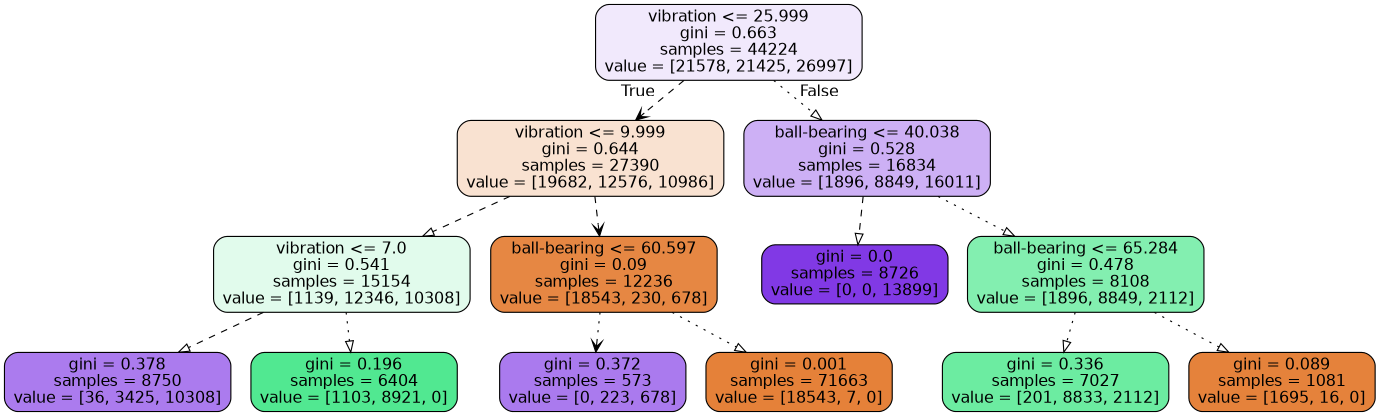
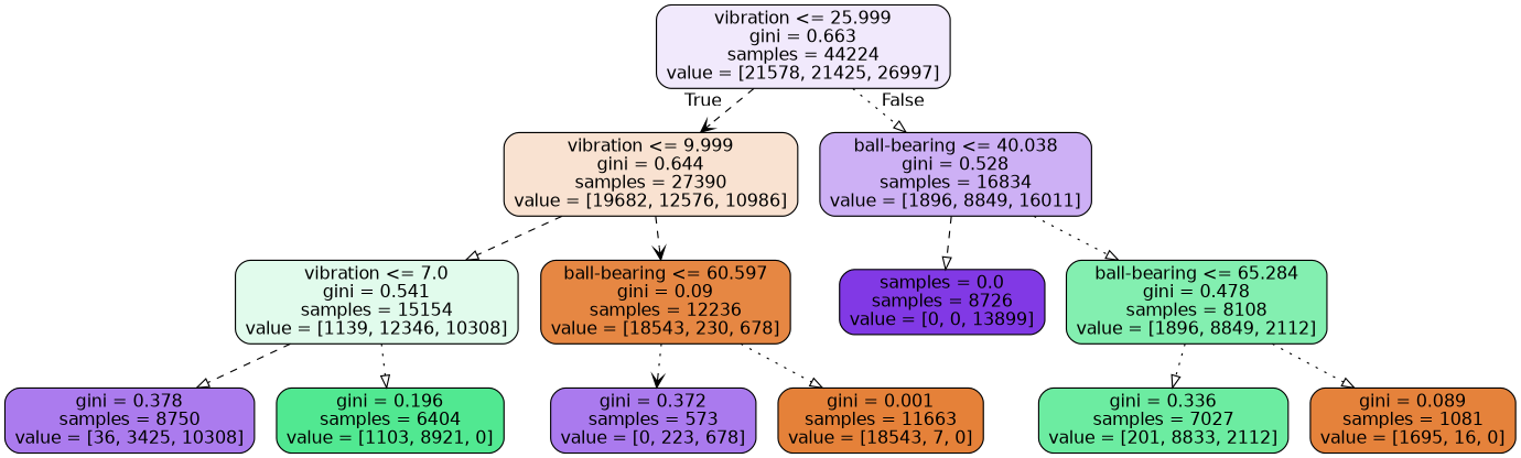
  digraph {
    node [color=black fontname=helvetica shape=box style="filled, rounded"]
    edge [arrowhead=onormal fontname=helvetica style=dotted]
    n1 [fillcolor="#f1e9fc" label="vibration <= 25.999\ngini = 0.663\nsamples = 44224\nvalue = [21578, 21425, 26997]"]
    n2 [fillcolor="#f9e2d1" label="vibration <= 9.999\ngini = 0.644\nsamples = 27390\nvalue = [19682, 12576, 10986]"]
    n3 [fillcolor="#cdb0f5" label="ball-bearing <= 40.038\ngini = 0.528\nsamples = 16834\nvalue = [1896, 8849, 16011]"]
    n4 [fillcolor="#e1fbec" label="vibration <= 7.0\ngini = 0.541\nsamples = 15154\nvalue = [1139, 12346, 10308]"]
    n5 [fillcolor="#e68743" label="ball-bearing <= 60.597\ngini = 0.09\nsamples = 12236\nvalue = [18543, 230, 678]"]
-   n6 [fillcolor="#8139e5" label="gini = 0.0\nsamples = 8726\nvalue = [0, 0, 13899]"]
+   n6 [fillcolor="#8139e5" label="samples = 0.0\nsamples = 8726\nvalue = [0, 0, 13899]"]
    n7 [fillcolor="#83efb0" label="ball-bearing <= 65.284\ngini = 0.478\nsamples = 8108\nvalue = [1896, 8849, 2112]"]
    n8 [fillcolor="#ab7bee" label="gini = 0.378\nsamples = 8750\nvalue = [36, 3425, 10308]"]
    n9 [fillcolor="#51e891" label="gini = 0.196\nsamples = 6404\nvalue = [1103, 8921, 0]"]
    n10 [fillcolor="#aa7aee" label="gini = 0.372\nsamples = 573\nvalue = [0, 223, 678]"]
-   n11 [fillcolor="#e58139" label="gini = 0.001\nsamples = 71663\nvalue = [18543, 7, 0]"]
+   n11 [fillcolor="#e58139" label="gini = 0.001\nsamples = 11663\nvalue = [18543, 7, 0]"]
    n12 [fillcolor="#6ceca1" label="gini = 0.336\nsamples = 7027\nvalue = [201, 8833, 2112]"]
    n13 [fillcolor="#e5823b" label="gini = 0.089\nsamples = 1081\nvalue = [1695, 16, 0]"]
    n1 -> n2 [arrowhead=vee headlabel=True labelangle=45 labeldistance=2.5 style=dashed]
    n1 -> n3 [headlabel=False labelangle=-45 labeldistance=2.5]
    n2 -> n4 [style=dashed]
    n2 -> n5 [arrowhead=vee style=dashed]
    n3 -> n6 [style=dashed]
    n3 -> n7
    n4 -> n8 [style=dashed]
    n4 -> n9
    n5 -> n10 [arrowhead=vee]
    n5 -> n11
    n7 -> n12
    n7 -> n13
  }
